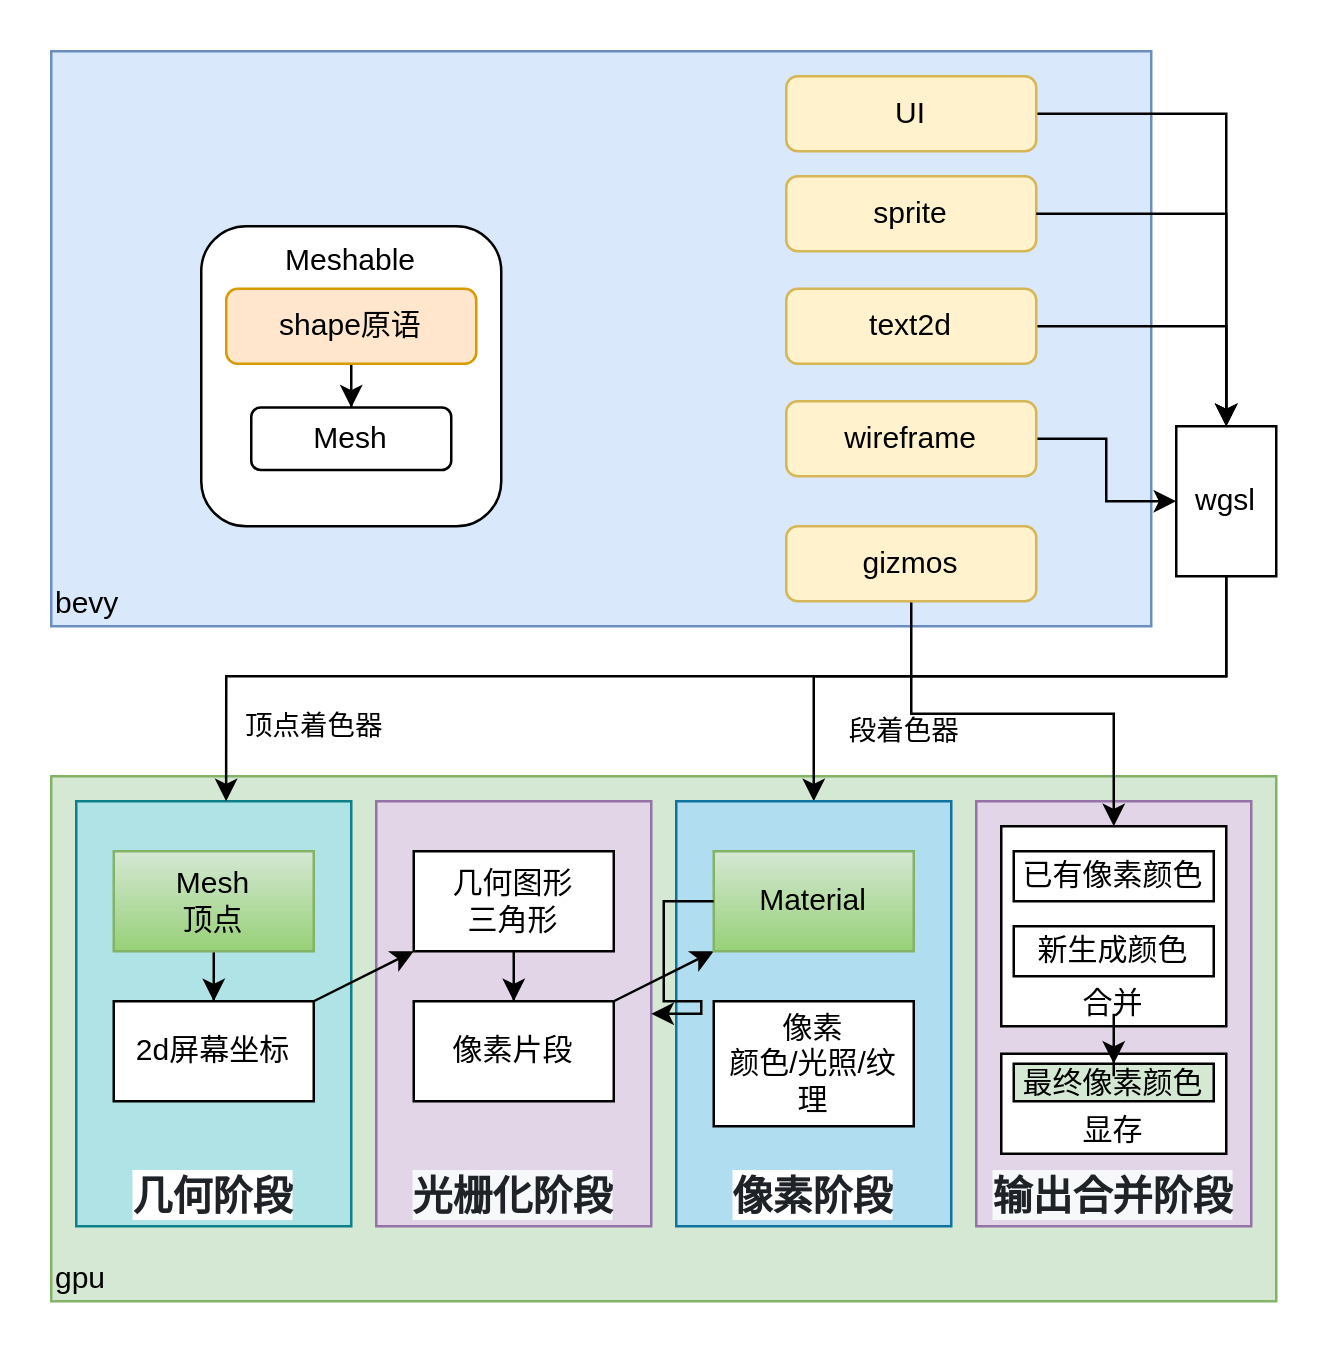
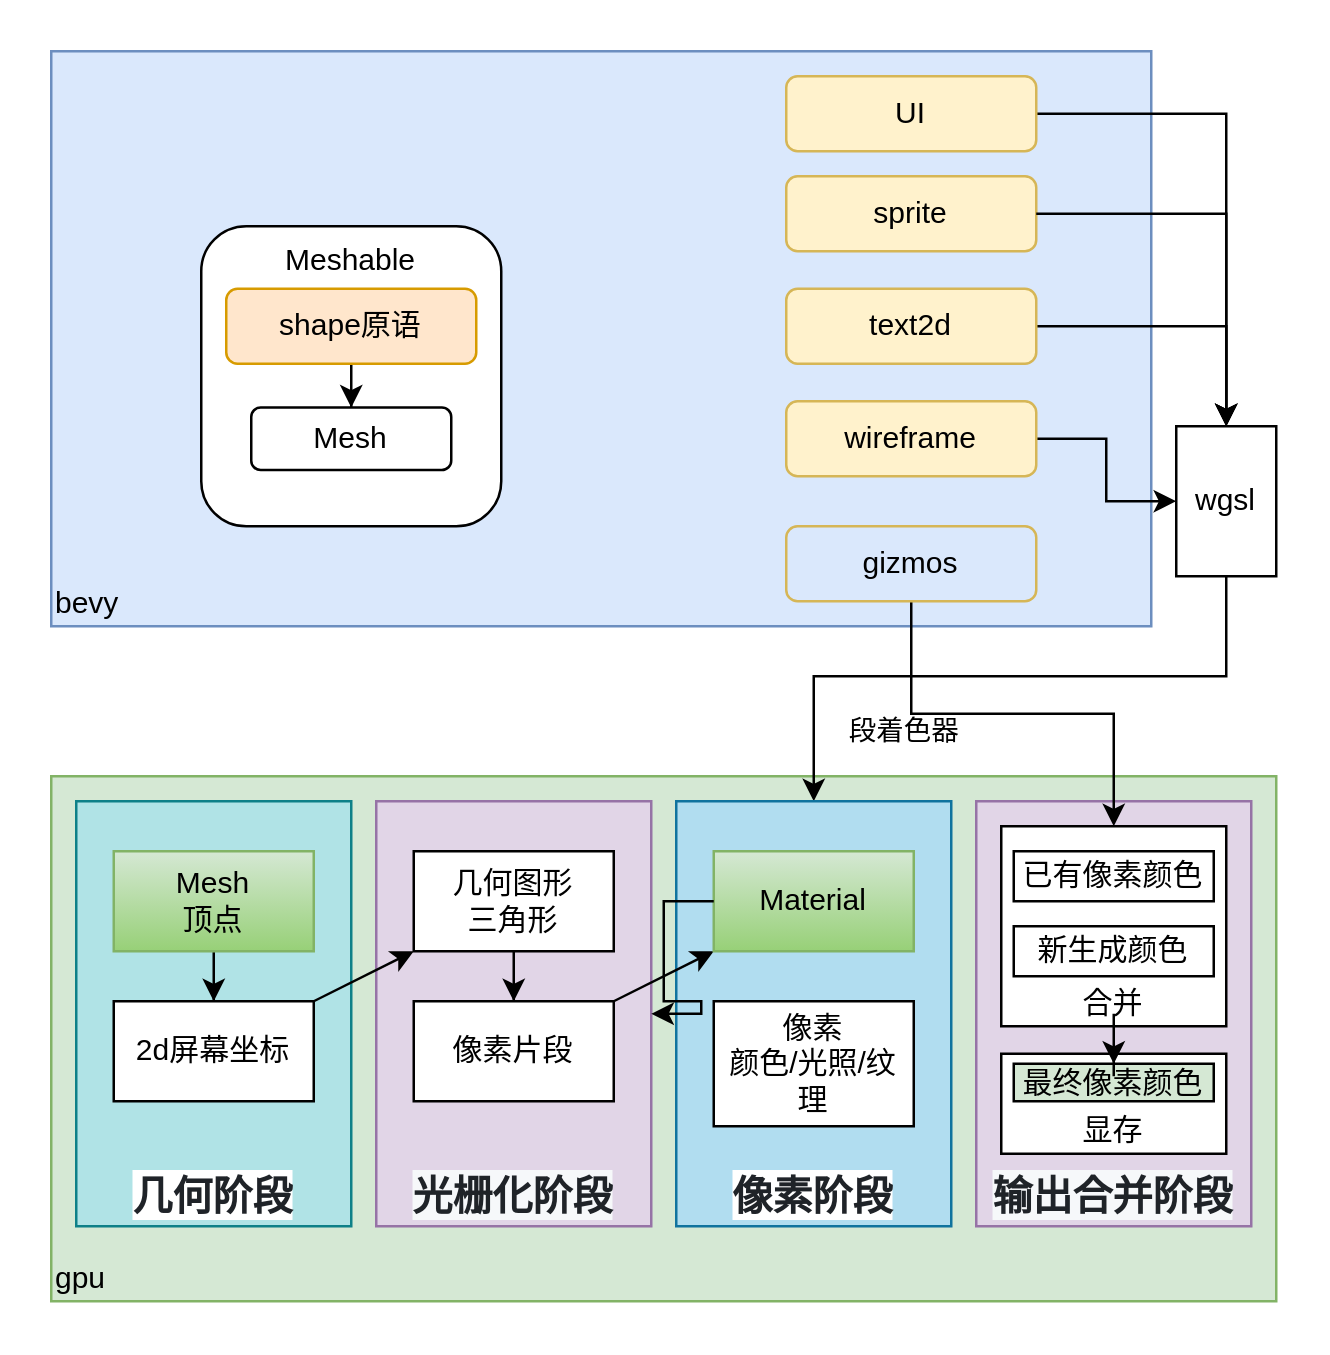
  <mxCell id="0" />
  <mxCell id="1" parent="0" />
  <mxCell id="2" value="bevy" style="rounded=0;whiteSpace=wrap;html=1;fillColor=#dae8fc;strokeColor=#6c8ebf;align=left;verticalAlign=bottom;" vertex="1" parent="1"><mxGeometry x="20" y="20" width="440" height="230" as="geometry" /></mxCell>
  <mxCell id="3" value="gpu" style="rounded=0;whiteSpace=wrap;html=1;fillColor=#d5e8d4;strokeColor=#82b366;align=left;verticalAlign=bottom;" vertex="1" parent="1"><mxGeometry x="20" y="310" width="490" height="210" as="geometry" /></mxCell>
  <mxCell id="4" value="sprite" style="rounded=1;whiteSpace=wrap;html=1;fillColor=#fff2cc;strokeColor=#d6b656;" vertex="1" parent="1"><mxGeometry x="314" y="70" width="100" height="30" as="geometry" /></mxCell>
  <mxCell id="5" style="edgeStyle=orthogonalEdgeStyle;rounded=0;orthogonalLoop=1;jettySize=auto;html=1;" edge="1" parent="1" source="6" target="41"><mxGeometry relative="1" as="geometry"><mxPoint x="540" y="130" as="targetPoint" /></mxGeometry></mxCell>
  <mxCell id="6" value="text2d" style="rounded=1;whiteSpace=wrap;html=1;fillColor=#fff2cc;strokeColor=#d6b656;" vertex="1" parent="1"><mxGeometry x="314" y="115" width="100" height="30" as="geometry" /></mxCell>
  <mxCell id="7" style="edgeStyle=orthogonalEdgeStyle;rounded=0;orthogonalLoop=1;jettySize=auto;html=1;" edge="1" parent="1" source="8" target="41"><mxGeometry relative="1" as="geometry"><mxPoint x="540" y="130" as="targetPoint" /></mxGeometry></mxCell>
  <mxCell id="8" value="wireframe" style="rounded=1;whiteSpace=wrap;html=1;fillColor=#fff2cc;strokeColor=#d6b656;" vertex="1" parent="1"><mxGeometry x="314" y="160" width="100" height="30" as="geometry" /></mxCell>
  <mxCell id="9" value="Meshable" style="rounded=1;whiteSpace=wrap;html=1;verticalAlign=top;" vertex="1" parent="1"><mxGeometry x="80" y="90" width="120" height="120" as="geometry" /></mxCell>
  <mxCell id="10" style="edgeStyle=orthogonalEdgeStyle;rounded=0;orthogonalLoop=1;jettySize=auto;html=1;entryX=0.5;entryY=0;entryDx=0;entryDy=0;" edge="1" parent="1" source="11" target="38"><mxGeometry relative="1" as="geometry" /></mxCell>
  <mxCell id="11" value="shape原语" style="rounded=1;whiteSpace=wrap;html=1;fillColor=#ffe6cc;strokeColor=#d79b00;" vertex="1" parent="1"><mxGeometry x="90" y="115" width="100" height="30" as="geometry" /></mxCell>
  <mxCell id="12" style="edgeStyle=orthogonalEdgeStyle;rounded=0;orthogonalLoop=1;jettySize=auto;html=1;" edge="1" parent="1" source="41" target="17"><mxGeometry relative="1" as="geometry"><mxPoint x="605.034" y="195" as="sourcePoint" /><Array as="points"><mxPoint x="490" y="270" /><mxPoint x="325" y="270" /></Array></mxGeometry></mxCell>
  <mxCell id="13" value="段着色器" style="edgeLabel;html=1;align=center;verticalAlign=middle;resizable=0;points=[];" vertex="1" connectable="0" parent="12"><mxGeometry x="0.753" relative="1" as="geometry"><mxPoint x="35" y="2" as="offset" /></mxGeometry></mxCell>
  <mxCell id="14" style="edgeStyle=orthogonalEdgeStyle;rounded=0;orthogonalLoop=1;jettySize=auto;html=1;" edge="1" parent="1" source="4" target="41"><mxGeometry relative="1" as="geometry"><mxPoint x="540" y="130" as="targetPoint" /><Array as="points"><mxPoint x="490" y="85" /></Array></mxGeometry></mxCell>
  <mxCell id="15" value="&lt;span style=&quot;box-sizing: border-box; font-weight: 600; margin-bottom: 0px; color: rgb(31, 35, 40); font-family: -apple-system, BlinkMacSystemFont, &amp;quot;Segoe UI&amp;quot;, &amp;quot;Noto Sans&amp;quot;, Helvetica, Arial, sans-serif, &amp;quot;Apple Color Emoji&amp;quot;, &amp;quot;Segoe UI Emoji&amp;quot;; font-size: 16px; text-align: -webkit-left; background-color: rgb(255, 255, 255);&quot;&gt;几何阶段&lt;/span&gt;" style="rounded=0;whiteSpace=wrap;html=1;verticalAlign=bottom;fillColor=#b0e3e6;strokeColor=#0e8088;" vertex="1" parent="1"><mxGeometry x="30" y="320" width="110" height="170" as="geometry" /></mxCell>
  <mxCell id="16" value="&lt;span style=&quot;box-sizing: border-box; font-weight: 600; margin-bottom: 0px; color: rgb(31, 35, 40); font-family: -apple-system, BlinkMacSystemFont, &amp;quot;Segoe UI&amp;quot;, &amp;quot;Noto Sans&amp;quot;, Helvetica, Arial, sans-serif, &amp;quot;Apple Color Emoji&amp;quot;, &amp;quot;Segoe UI Emoji&amp;quot;; font-size: 16px; text-align: -webkit-left; background-color: rgb(246, 248, 250);&quot;&gt;光栅化阶段&lt;/span&gt;" style="rounded=0;whiteSpace=wrap;html=1;verticalAlign=bottom;fillColor=#e1d5e7;strokeColor=#9673a6;" vertex="1" parent="1"><mxGeometry x="150" y="320" width="110" height="170" as="geometry" /></mxCell>
  <mxCell id="17" value="&lt;span style=&quot;box-sizing: border-box; font-weight: 600; margin-bottom: 0px; color: rgb(31, 35, 40); font-family: -apple-system, BlinkMacSystemFont, &amp;quot;Segoe UI&amp;quot;, &amp;quot;Noto Sans&amp;quot;, Helvetica, Arial, sans-serif, &amp;quot;Apple Color Emoji&amp;quot;, &amp;quot;Segoe UI Emoji&amp;quot;; font-size: 16px; text-align: -webkit-left; background-color: rgb(255, 255, 255);&quot;&gt;像素阶段&lt;/span&gt;" style="rounded=0;whiteSpace=wrap;html=1;verticalAlign=bottom;fillColor=#b1ddf0;strokeColor=#10739e;" vertex="1" parent="1"><mxGeometry x="270" y="320" width="110" height="170" as="geometry" /></mxCell>
  <mxCell id="18" value="&lt;span style=&quot;box-sizing: border-box; font-weight: 600; margin-bottom: 0px; color: rgb(31, 35, 40); font-family: -apple-system, BlinkMacSystemFont, &amp;quot;Segoe UI&amp;quot;, &amp;quot;Noto Sans&amp;quot;, Helvetica, Arial, sans-serif, &amp;quot;Apple Color Emoji&amp;quot;, &amp;quot;Segoe UI Emoji&amp;quot;; font-size: 16px; text-align: -webkit-left; background-color: rgb(246, 248, 250);&quot;&gt;输出合并阶段&lt;/span&gt;" style="rounded=0;whiteSpace=wrap;html=1;verticalAlign=bottom;fillColor=#e1d5e7;strokeColor=#9673a6;" vertex="1" parent="1"><mxGeometry x="390" y="320" width="110" height="170" as="geometry" /></mxCell>
  <mxCell id="19" style="edgeStyle=orthogonalEdgeStyle;rounded=0;orthogonalLoop=1;jettySize=auto;html=1;entryX=0.5;entryY=0;entryDx=0;entryDy=0;" edge="1" parent="1" source="20" target="22"><mxGeometry relative="1" as="geometry" /></mxCell>
  <mxCell id="20" value="Mesh&lt;div&gt;顶点&lt;/div&gt;" style="rounded=0;whiteSpace=wrap;html=1;fillColor=#d5e8d4;gradientColor=#97d077;strokeColor=#82b366;" vertex="1" parent="1"><mxGeometry x="45" y="340" width="80" height="40" as="geometry" /></mxCell>
  <mxCell id="21" style="rounded=0;orthogonalLoop=1;jettySize=auto;html=1;" edge="1" parent="1" source="22" target="24"><mxGeometry relative="1" as="geometry" /></mxCell>
  <mxCell id="22" value="2d屏幕坐标" style="rounded=0;whiteSpace=wrap;html=1;" vertex="1" parent="1"><mxGeometry x="45" y="400" width="80" height="40" as="geometry" /></mxCell>
  <mxCell id="23" style="edgeStyle=orthogonalEdgeStyle;rounded=0;orthogonalLoop=1;jettySize=auto;html=1;" edge="1" parent="1" source="24" target="26"><mxGeometry relative="1" as="geometry" /></mxCell>
  <mxCell id="24" value="几何图形&lt;div&gt;三角形&lt;/div&gt;" style="rounded=0;whiteSpace=wrap;html=1;" vertex="1" parent="1"><mxGeometry x="165" y="340" width="80" height="40" as="geometry" /></mxCell>
  <mxCell id="25" style="rounded=0;orthogonalLoop=1;jettySize=auto;html=1;" edge="1" parent="1" source="26" target="27"><mxGeometry relative="1" as="geometry" /></mxCell>
  <mxCell id="26" value="像素片段" style="rounded=0;whiteSpace=wrap;html=1;" vertex="1" parent="1"><mxGeometry x="165" y="400" width="80" height="40" as="geometry" /></mxCell>
  <mxCell id="27" value="Material" style="rounded=0;whiteSpace=wrap;html=1;fillColor=#d5e8d4;gradientColor=#97d077;strokeColor=#82b366;" vertex="1" parent="1"><mxGeometry x="285" y="340" width="80" height="40" as="geometry" /></mxCell>
  <mxCell id="28" value="像素&lt;div&gt;颜色/光照/纹理&lt;/div&gt;" style="rounded=0;whiteSpace=wrap;html=1;" vertex="1" parent="1"><mxGeometry x="285" y="400" width="80" height="50" as="geometry" /></mxCell>
  <mxCell id="29" value="合并" style="rounded=0;whiteSpace=wrap;html=1;verticalAlign=bottom;" vertex="1" parent="1"><mxGeometry x="400" y="330" width="90" height="80" as="geometry" /></mxCell>
  <mxCell id="30" value="已有像素颜色" style="rounded=0;whiteSpace=wrap;html=1;" vertex="1" parent="1"><mxGeometry x="405" y="340" width="80" height="20" as="geometry" /></mxCell>
  <mxCell id="31" value="新生成颜色" style="rounded=0;whiteSpace=wrap;html=1;" vertex="1" parent="1"><mxGeometry x="405" y="370" width="80" height="20" as="geometry" /></mxCell>
  <mxCell id="32" value="显存" style="rounded=0;whiteSpace=wrap;html=1;verticalAlign=bottom;" vertex="1" parent="1"><mxGeometry x="400" y="421" width="90" height="40" as="geometry" /></mxCell>
  <mxCell id="33" value="最终像素颜色" style="rounded=0;whiteSpace=wrap;html=1;fillColor=#d5e8d4;" vertex="1" parent="1"><mxGeometry x="405" y="425" width="80" height="15" as="geometry" /></mxCell>
- <mxCell id="34" style="edgeStyle=orthogonalEdgeStyle;rounded=0;orthogonalLoop=1;jettySize=auto;html=1;entryX=0.545;entryY=0;entryDx=0;entryDy=0;entryPerimeter=0;" edge="1" parent="1" source="41" target="15"><mxGeometry relative="1" as="geometry"><mxPoint x="605.034" y="195" as="sourcePoint" /><Array as="points"><mxPoint x="490" y="270" /><mxPoint x="90" y="270" /></Array></mxGeometry></mxCell>
- <mxCell id="35" value="顶点着色器" style="edgeLabel;html=1;align=center;verticalAlign=middle;resizable=0;points=[];" vertex="1" connectable="0" parent="34"><mxGeometry x="0.841" y="-1" relative="1" as="geometry"><mxPoint x="36" y="9" as="offset" /></mxGeometry></mxCell>
  <mxCell id="36" style="edgeStyle=orthogonalEdgeStyle;rounded=0;orthogonalLoop=1;jettySize=auto;html=1;" edge="1" parent="1" source="27" target="16"><mxGeometry relative="1" as="geometry" /></mxCell>
  <mxCell id="37" style="edgeStyle=orthogonalEdgeStyle;rounded=0;orthogonalLoop=1;jettySize=auto;html=1;" edge="1" parent="1" source="29" target="33"><mxGeometry relative="1" as="geometry" /></mxCell>
  <mxCell id="38" value="Mesh" style="rounded=1;whiteSpace=wrap;html=1;" vertex="1" parent="1"><mxGeometry x="100" y="162.5" width="80" height="25" as="geometry" /></mxCell>
  <mxCell id="39" style="edgeStyle=orthogonalEdgeStyle;rounded=0;orthogonalLoop=1;jettySize=auto;html=1;" edge="1" parent="1" source="40" target="29"><mxGeometry relative="1" as="geometry" /></mxCell>
- <mxCell id="40" value="gizmos" style="rounded=1;whiteSpace=wrap;html=1;fillColor=#fff2cc;strokeColor=#d6b656;" vertex="1" parent="1"><mxGeometry x="314" y="210" width="100" height="30" as="geometry" /></mxCell>
+ <mxCell id="40" value="gizmos" style="rounded=1;whiteSpace=wrap;html=1;fillColor=#dae8fc;strokeColor=#d6b656;" vertex="1" parent="1"><mxGeometry x="314" y="210" width="100" height="30" as="geometry" /></mxCell>
  <mxCell id="41" value="wgsl" style="rounded=0;whiteSpace=wrap;html=1;" vertex="1" parent="1"><mxGeometry x="470" y="170" width="40" height="60" as="geometry" /></mxCell>
  <mxCell id="42" style="edgeStyle=orthogonalEdgeStyle;rounded=0;orthogonalLoop=1;jettySize=auto;html=1;" edge="1" parent="1" source="43" target="41"><mxGeometry relative="1" as="geometry" /></mxCell>
  <mxCell id="43" value="UI" style="rounded=1;whiteSpace=wrap;html=1;fillColor=#fff2cc;strokeColor=#d6b656;" vertex="1" parent="1"><mxGeometry x="314" y="30" width="100" height="30" as="geometry" /></mxCell>
